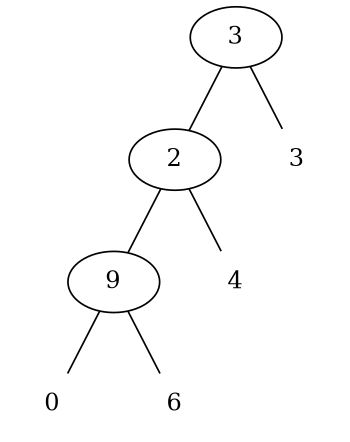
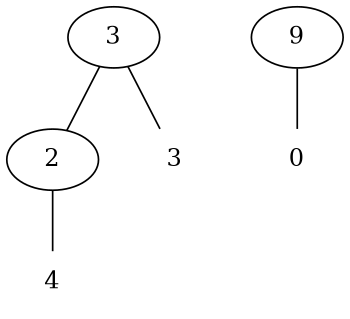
  graph {
    node [shape=plaintext]
    n1 [label=3 shape=""]
    n2 [label=2 shape=""]
    3
    n4 [label=9 shape=""]
    4
    n6 [label=0]
-   6
    n1 -- n2
    n1 -- 3
-   n2 -- n4
    n2 -- 4
    n4 -- n6
-   n4 -- 6
  }
